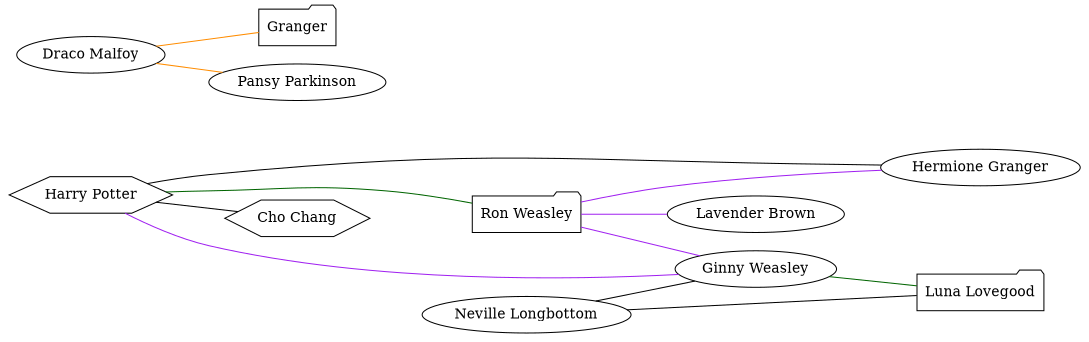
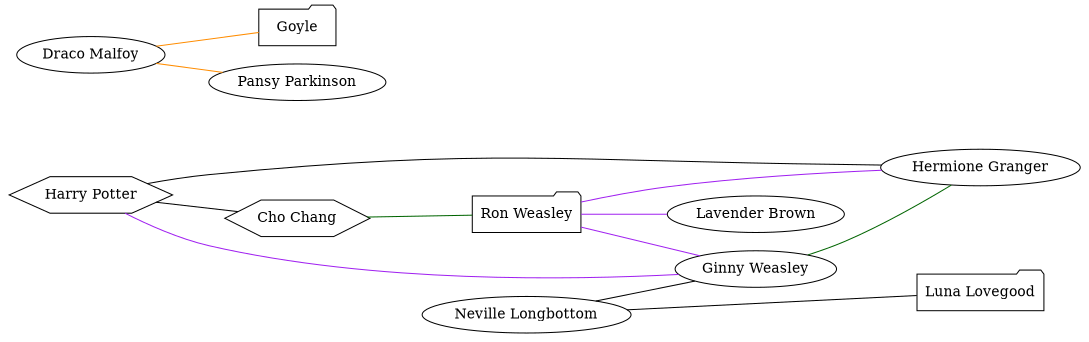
  graph {
    rankdir=LR
    node [shape=ellipse]
    edge [color=black]
    "Harry Potter" [shape=hexagon]
    "Hermione Granger"
    "Ron Weasley" [shape=folder]
    "Cho Chang" [shape=hexagon]
    "Ginny Weasley"
    "Lavender Brown"
    "Luna Lovegood" [shape=folder]
    "Neville Longbottom"
-   Goyle [shape=folder label=Granger]
+   Goyle [shape=folder]
    "Draco Malfoy"
    "Pansy Parkinson"
    "Harry Potter" -- "Hermione Granger"
-   "Harry Potter" -- "Ron Weasley" [color=darkgreen]
+   "Cho Chang" -- "Ron Weasley" [color=darkgreen]
    "Harry Potter" -- "Cho Chang"
    "Harry Potter" -- "Ginny Weasley" [color=purple]
    "Ron Weasley" -- "Hermione Granger" [color=purple]
    "Ron Weasley" -- "Ginny Weasley" [color=purple]
    "Ron Weasley" -- "Lavender Brown" [color=purple]
-   "Ginny Weasley" -- "Luna Lovegood" [color=darkgreen]
+   "Ginny Weasley" -- "Hermione Granger" [color=darkgreen]
    "Neville Longbottom" -- "Ginny Weasley"
    "Neville Longbottom" -- "Luna Lovegood"
    "Draco Malfoy" -- Goyle [color=darkorange]
    "Draco Malfoy" -- "Pansy Parkinson" [color=darkorange]
  }
